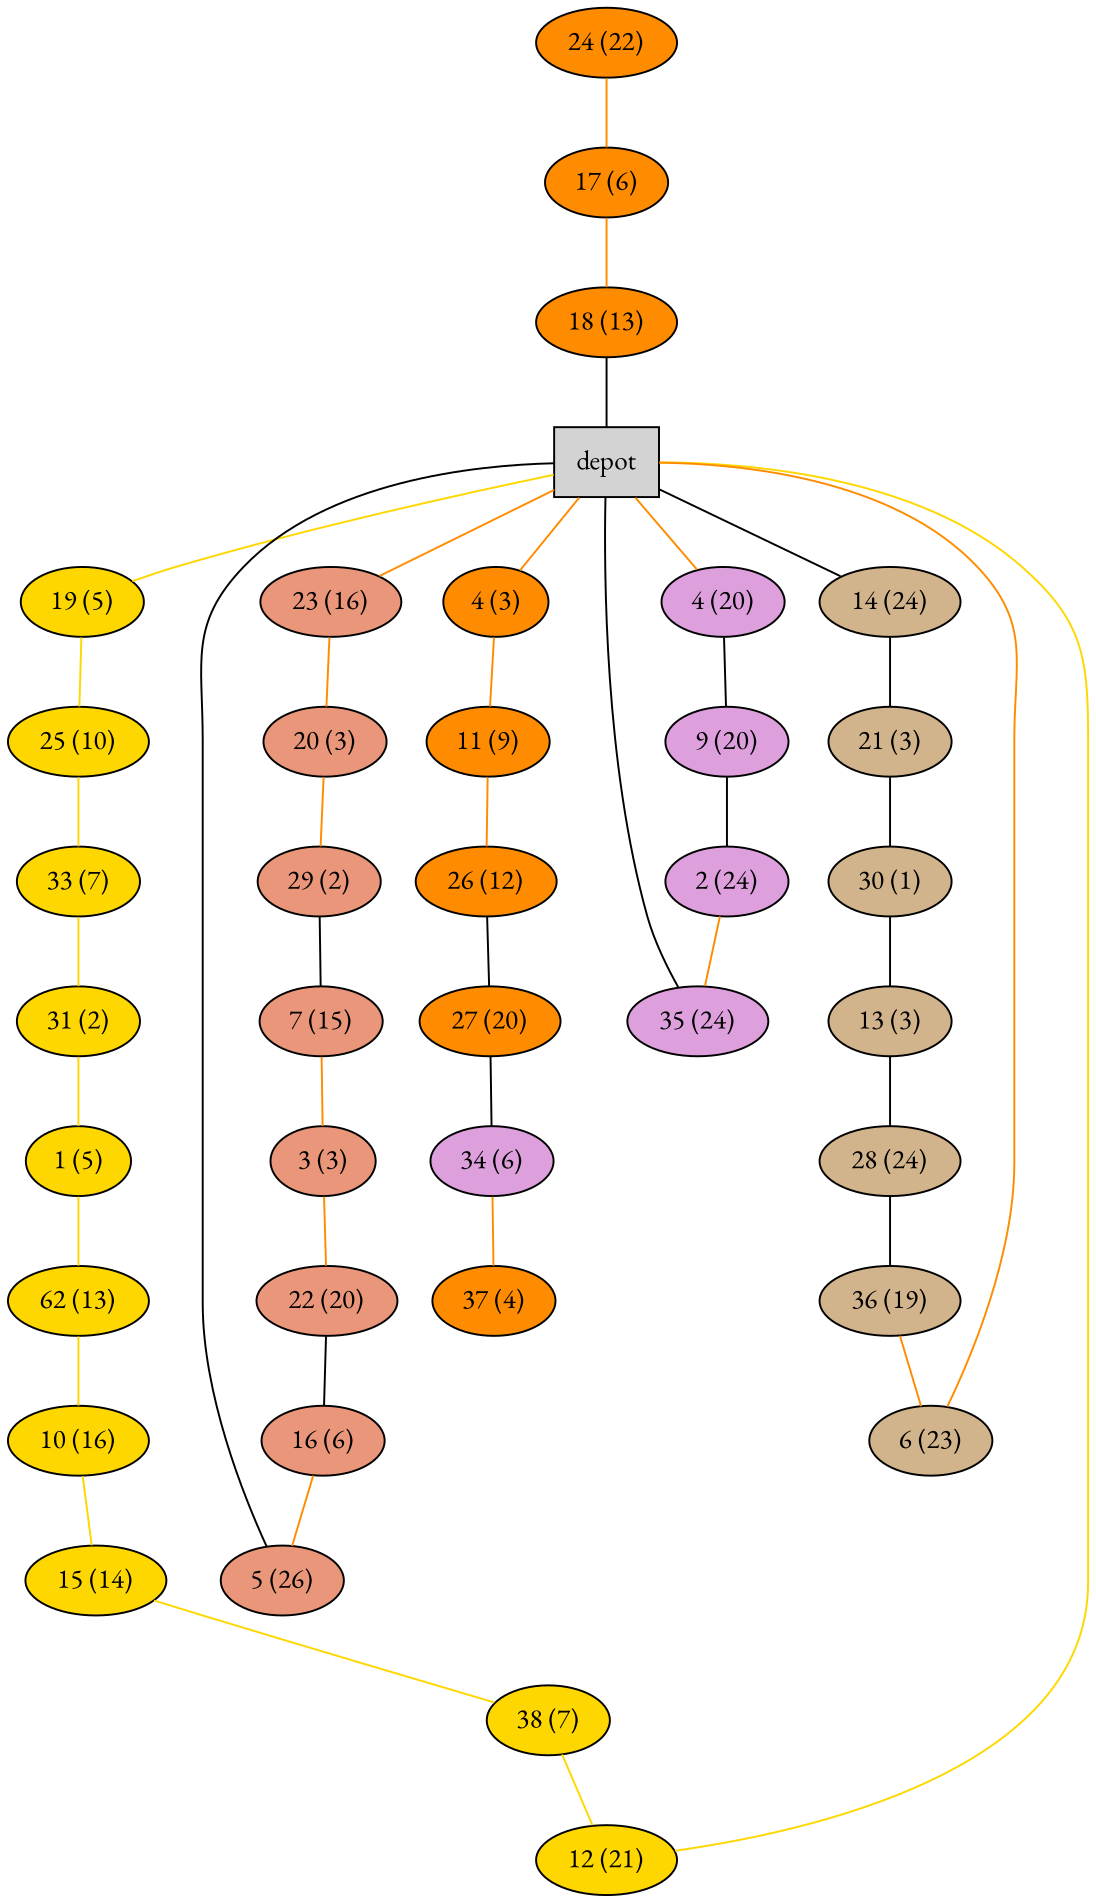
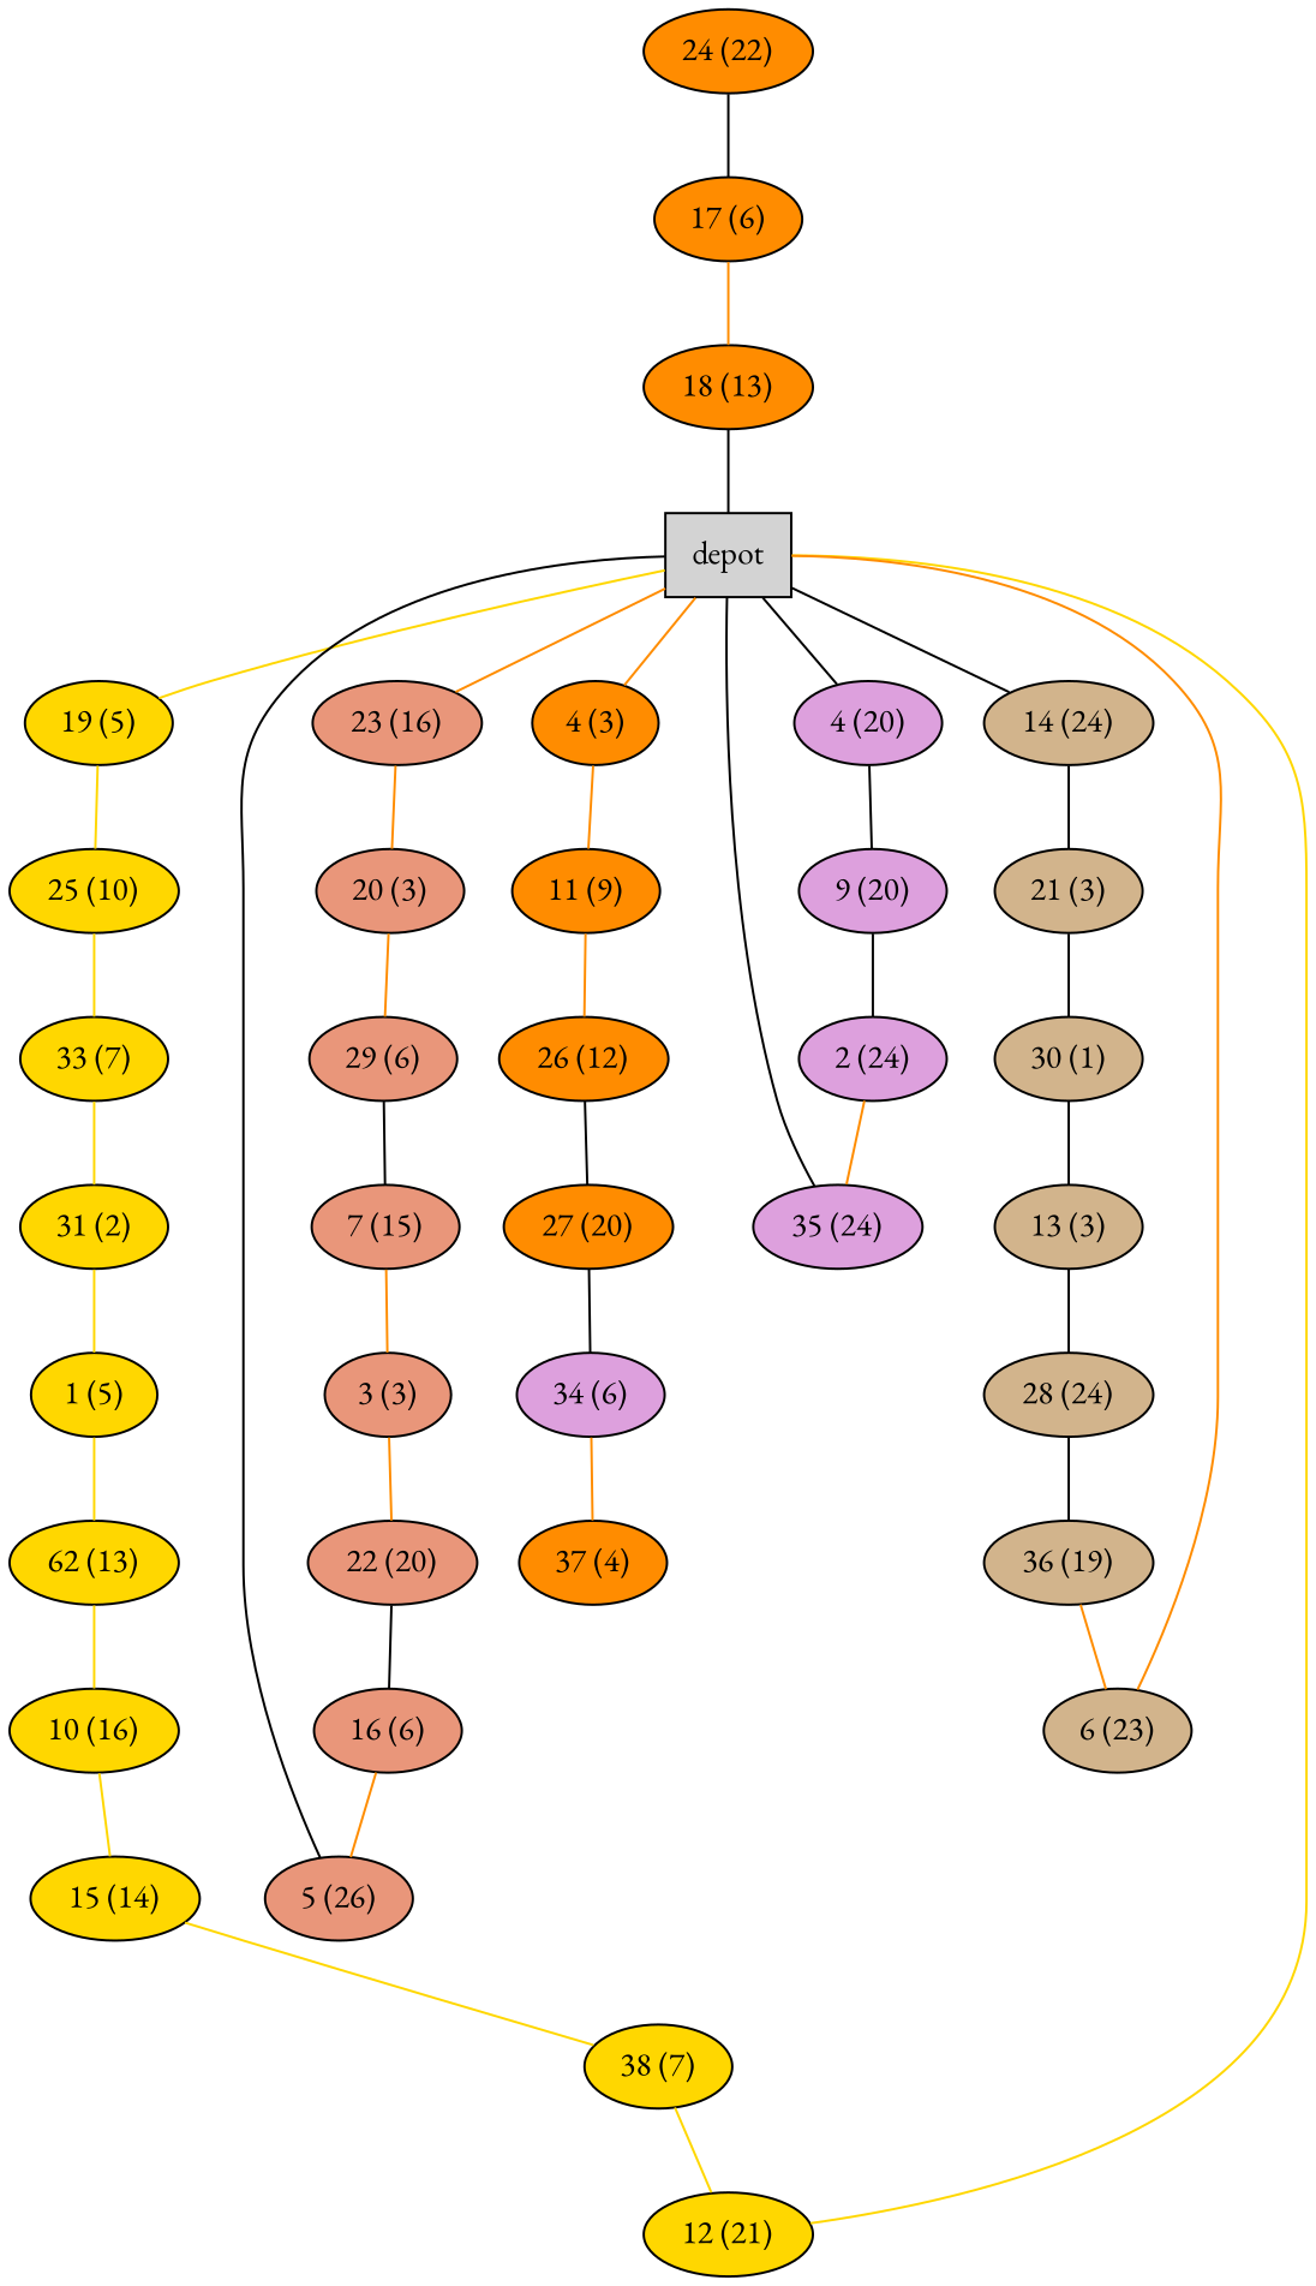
  graph {
    fontname="EB Garamond"
    node [fontname="EB Garamond" shape=ellipse style=filled fillcolor=gold]
    edge [color=black fontname="EB Garamond"]
    n1 [label=depot shape=box fillcolor=""]
    n2 [fillcolor=darksalmon label="23 (16)"]
    n3 [label="19 (5)"]
    n4 [fillcolor=plum label="4 (20)"]
    n5 [fillcolor=tan label="14 (24)"]
    n6 [fillcolor=darkorange label="4 (3)"]
    n7 [fillcolor=darksalmon label="20 (3)"]
    n8 [label="25 (10)"]
    n9 [fillcolor=plum label="9 (20)"]
    n10 [fillcolor=tan label="21 (3)"]
    n11 [fillcolor=darkorange label="11 (9)"]
-   n12 [fillcolor=darksalmon label="29 (2)"]
+   n12 [fillcolor=darksalmon label="29 (6)"]
    n13 [fillcolor=darksalmon label="7 (15)"]
    n14 [fillcolor=darksalmon label="3 (3)"]
    n15 [fillcolor=darksalmon label="22 (20)"]
    n16 [fillcolor=darksalmon label="16 (6)"]
    n17 [fillcolor=darksalmon label="5 (26)"]
    n18 [label="33 (7)"]
    n19 [label="31 (2)"]
    n20 [label="1 (5)"]
    n21 [label="62 (13)"]
    n22 [label="10 (16)"]
    n23 [label="15 (14)"]
    n24 [label="38 (7)"]
    n25 [label="12 (21)"]
    n26 [fillcolor=plum label="2 (24)"]
    n27 [fillcolor=plum label="35 (24)"]
    n28 [fillcolor=tan label="30 (1)"]
    n29 [fillcolor=tan label="13 (3)"]
    n30 [fillcolor=tan label="28 (24)"]
    n31 [fillcolor=tan label="36 (19)"]
    n32 [fillcolor=tan label="6 (23)"]
    n33 [fillcolor=darkorange label="26 (12)"]
    n34 [fillcolor=darkorange label="27 (20)"]
    n35 [fillcolor=plum label="34 (6)"]
    n36 [fillcolor=darkorange label="37 (4)"]
    n37 [fillcolor=darkorange label="24 (22)"]
    n38 [fillcolor=darkorange label="17 (6)"]
    n39 [fillcolor=darkorange label="18 (13)"]
    n1 -- n2 [color=darkorange]
    n1 -- n3 [color=gold]
-   n1 -- n4 [color=darkorange]
+   n1 -- n4
    n1 -- n5
    n1 -- n6 [color=darkorange]
    n2 -- n7 [color=darkorange]
    n3 -- n8 [color=gold]
    n4 -- n9
    n5 -- n10
    n6 -- n11 [color=darkorange]
    n7 -- n12 [color=darkorange]
    n8 -- n18 [color=gold]
    n9 -- n26
    n10 -- n28
    n11 -- n33 [color=darkorange]
    n12 -- n13
    n13 -- n14 [color=darkorange]
    n14 -- n15 [color=darkorange]
    n15 -- n16
    n16 -- n17 [color=darkorange]
    n17 -- n1
    n18 -- n19 [color=gold]
    n19 -- n20 [color=gold]
    n20 -- n21 [color=gold]
    n21 -- n22 [color=gold]
    n22 -- n23 [color=gold]
    n23 -- n24 [color=gold]
    n24 -- n25 [color=gold]
    n25 -- n1 [color=gold]
    n26 -- n27 [color=darkorange]
    n27 -- n1
    n28 -- n29
    n29 -- n30
    n30 -- n31
    n31 -- n32 [color=darkorange]
    n32 -- n1 [color=darkorange]
    n33 -- n34
    n34 -- n35
    n35 -- n36 [color=darkorange]
-   n37 -- n38 [color=darkorange]
+   n37 -- n38
    n38 -- n39 [color=darkorange]
    n39 -- n1
  }
